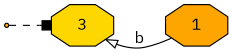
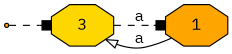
  digraph {
    fontname="IBM Plex Mono"
    rankdir=LR
    node [fillcolor=orange fontname="IBM Plex Mono" shape=octagon style=filled]
    edge [arrowhead=box fontname="IBM Plex Mono" style=dashed]
    n1 [fillcolor=gold label=3]
    1
    q [shape=point]
-   1 -> n1 [arrowhead=onormal label=b style=solid]
+   n1 -> 1 [label=a]
+   1 -> n1 [arrowhead=onormal label=a style=solid]
    q -> n1
  }
